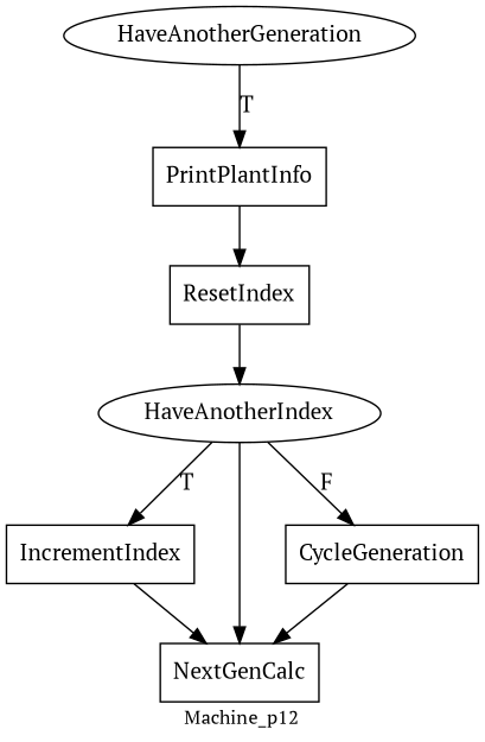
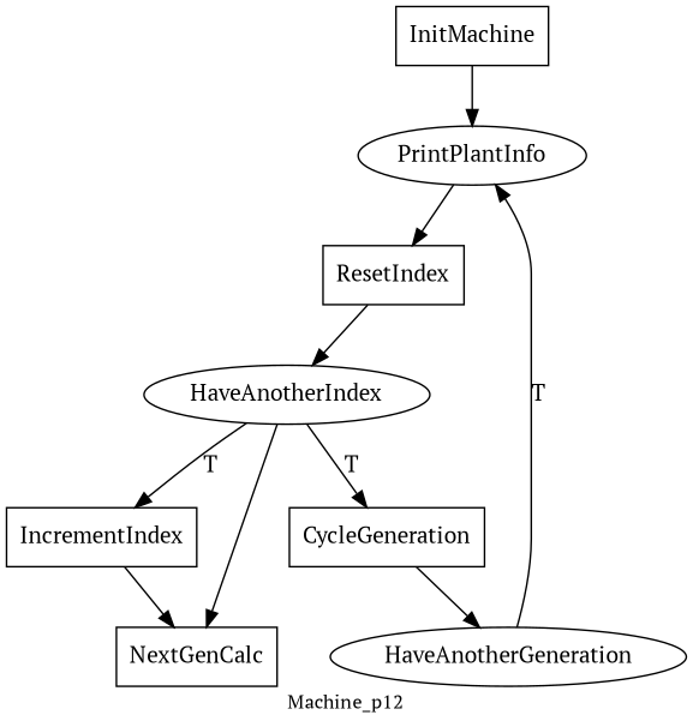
  digraph {
    fontname="PT Serif"
    fontsize=12
    label=Machine_p12
    node [fontname="PT Serif" shape=box]
    edge [fontname="PT Serif"]
-   PrintPlantInfo
+   InitMachine
+   PrintPlantInfo [shape=ellipse]
    ResetIndex
    HaveAnotherIndex [shape=ellipse]
    IncrementIndex
    NextGenCalc
    CycleGeneration
    HaveAnotherGeneration [shape=ellipse]
+   InitMachine -> PrintPlantInfo
    PrintPlantInfo -> ResetIndex
    ResetIndex -> HaveAnotherIndex
    HaveAnotherIndex -> IncrementIndex [label=T]
    HaveAnotherIndex -> NextGenCalc
-   HaveAnotherIndex -> CycleGeneration [label=F]
+   HaveAnotherIndex -> CycleGeneration [label=T]
    IncrementIndex -> NextGenCalc
-   CycleGeneration -> NextGenCalc
+   CycleGeneration -> HaveAnotherGeneration
    HaveAnotherGeneration -> PrintPlantInfo [label=T]
  }
